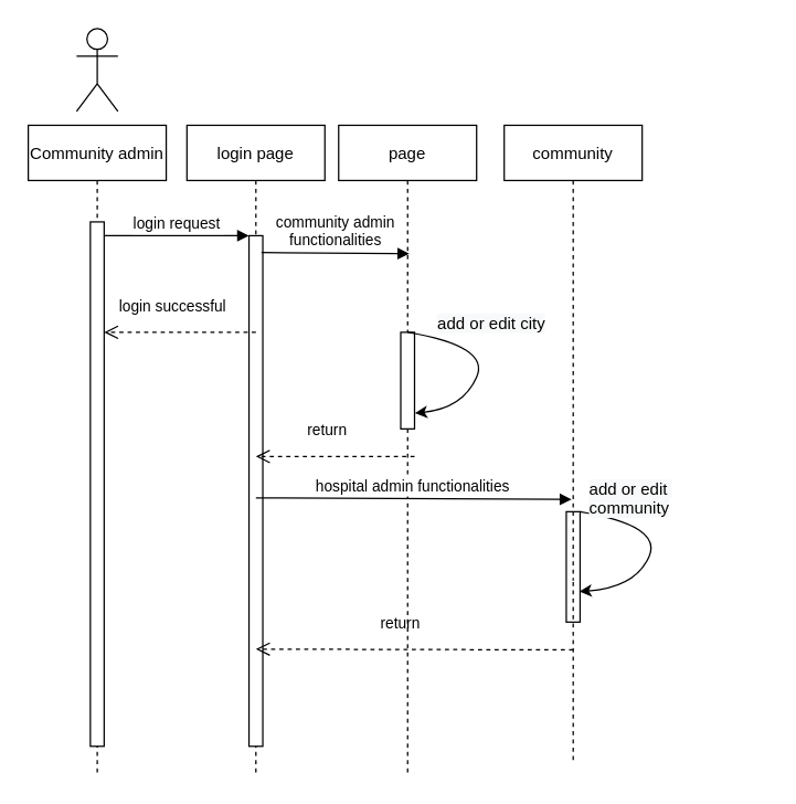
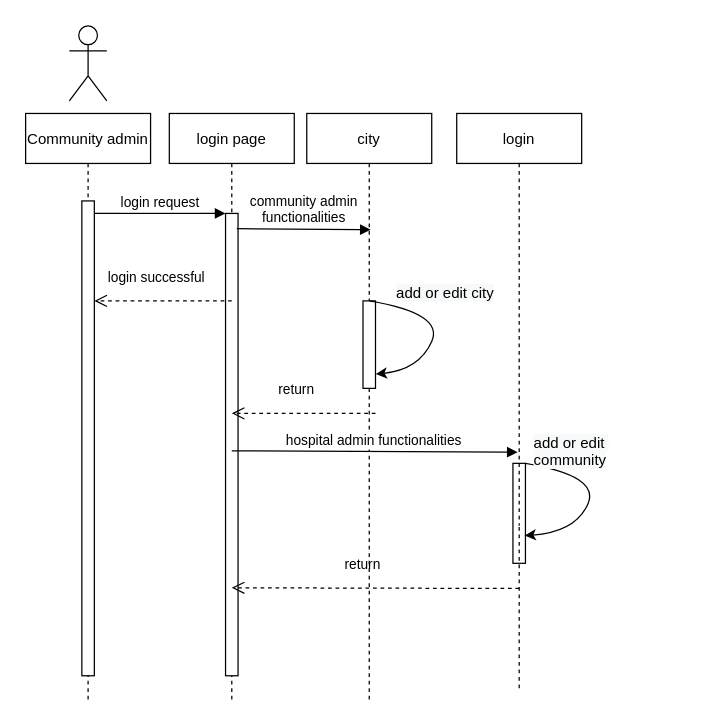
  <mxCell id="0" />
  <mxCell id="1" parent="0" />
  <mxCell id="2" value="Community admin" style="shape=umlLifeline;perimeter=lifelinePerimeter;container=1;collapsible=0;recursiveResize=0;rounded=0;shadow=0;strokeWidth=1;" parent="1" vertex="1"><mxGeometry x="20" y="90" width="100" height="470" as="geometry" /></mxCell>
  <mxCell id="3" value="" style="points=[];perimeter=orthogonalPerimeter;rounded=0;shadow=0;strokeWidth=1;" parent="2" vertex="1"><mxGeometry x="45" y="70" width="10" height="380" as="geometry" /></mxCell>
  <mxCell id="4" value="login page" style="shape=umlLifeline;perimeter=lifelinePerimeter;container=1;collapsible=0;recursiveResize=0;rounded=0;shadow=0;strokeWidth=1;" parent="1" vertex="1"><mxGeometry x="135" y="90" width="100" height="470" as="geometry" /></mxCell>
  <mxCell id="5" value="" style="points=[];perimeter=orthogonalPerimeter;rounded=0;shadow=0;strokeWidth=1;" parent="4" vertex="1"><mxGeometry x="45" y="80" width="10" height="370" as="geometry" /></mxCell>
  <mxCell id="6" value="return" style="verticalAlign=bottom;endArrow=open;dashed=1;endSize=8;shadow=0;strokeWidth=1;entryX=0.5;entryY=0.417;entryDx=0;entryDy=0;entryPerimeter=0;" edge="1" parent="4"><mxGeometry x="0.091" y="-10" relative="1" as="geometry"><mxPoint x="50" y="379.59" as="targetPoint" /><mxPoint x="280" y="380" as="sourcePoint" /><Array as="points"><mxPoint x="220" y="380" /></Array><mxPoint as="offset" /></mxGeometry></mxCell>
  <mxCell id="7" value="login successful" style="verticalAlign=bottom;endArrow=open;dashed=1;endSize=8;shadow=0;strokeWidth=1;" parent="1" target="3" edge="1"><mxGeometry x="0.091" y="-10" relative="1" as="geometry"><mxPoint x="75" y="210" as="targetPoint" /><mxPoint x="185" y="240" as="sourcePoint" /><Array as="points"><mxPoint x="125" y="240" /></Array><mxPoint as="offset" /></mxGeometry></mxCell>
  <mxCell id="8" value="login request" style="verticalAlign=bottom;endArrow=block;entryX=0;entryY=0;shadow=0;strokeWidth=1;" parent="1" source="3" target="5" edge="1"><mxGeometry relative="1" as="geometry"><mxPoint x="175" y="170" as="sourcePoint" /></mxGeometry></mxCell>
  <mxCell id="9" value="" style="shape=umlActor;verticalLabelPosition=bottom;verticalAlign=top;html=1;outlineConnect=0;" vertex="1" parent="1"><mxGeometry x="55" y="20" width="30" height="60" as="geometry" /></mxCell>
- <mxCell id="10" value="page" style="shape=umlLifeline;perimeter=lifelinePerimeter;container=1;collapsible=0;recursiveResize=0;rounded=0;shadow=0;strokeWidth=1;" vertex="1" parent="1"><mxGeometry x="245" y="90" width="100" height="470" as="geometry" /></mxCell>
+ <mxCell id="10" value="city" style="shape=umlLifeline;perimeter=lifelinePerimeter;container=1;collapsible=0;recursiveResize=0;rounded=0;shadow=0;strokeWidth=1;" vertex="1" parent="1"><mxGeometry x="245" y="90" width="100" height="470" as="geometry" /></mxCell>
  <mxCell id="11" value="" style="points=[];perimeter=orthogonalPerimeter;rounded=0;shadow=0;strokeWidth=1;" vertex="1" parent="10"><mxGeometry x="45" y="150" width="10" height="70" as="geometry" /></mxCell>
  <mxCell id="12" value="" style="points=[];perimeter=orthogonalPerimeter;rounded=0;shadow=0;strokeWidth=1;" vertex="1" parent="10"><mxGeometry x="165" y="280" width="10" height="80" as="geometry" /></mxCell>
  <mxCell id="13" value="return" style="verticalAlign=bottom;endArrow=open;dashed=1;endSize=8;shadow=0;strokeWidth=1;" edge="1" parent="10"><mxGeometry x="0.091" y="-10" relative="1" as="geometry"><mxPoint x="-60" y="240" as="targetPoint" /><mxPoint x="55" y="240" as="sourcePoint" /><Array as="points"><mxPoint x="-5" y="240" /></Array><mxPoint as="offset" /></mxGeometry></mxCell>
  <mxCell id="14" value="" style="curved=1;endArrow=classic;html=1;rounded=0;entryX=0.94;entryY=0.723;entryDx=0;entryDy=0;entryPerimeter=0;" edge="1" parent="10" target="12"><mxGeometry width="50" height="50" relative="1" as="geometry"><mxPoint x="175" y="280" as="sourcePoint" /><mxPoint x="180.2" y="338.59" as="targetPoint" /><Array as="points"><mxPoint x="235" y="290" /><mxPoint x="215" y="335" /></Array></mxGeometry></mxCell>
  <mxCell id="15" value="&lt;span style=&quot;color: rgb(0, 0, 0); font-family: Helvetica; font-size: 12px; font-style: normal; font-variant-ligatures: normal; font-variant-caps: normal; font-weight: 400; letter-spacing: normal; orphans: 2; text-align: center; text-indent: 0px; text-transform: none; widows: 2; word-spacing: 0px; -webkit-text-stroke-width: 0px; background-color: rgb(248, 249, 250); text-decoration-thickness: initial; text-decoration-style: initial; text-decoration-color: initial; float: none; display: inline !important;&quot;&gt;add or edit&amp;nbsp;&lt;br&gt;community&lt;br&gt;&lt;/span&gt;" style="text;whiteSpace=wrap;html=1;" vertex="1" parent="1"><mxGeometry x="425" y="340" width="130" height="40" as="geometry" /></mxCell>
  <mxCell id="16" value="&lt;span style=&quot;color: rgb(0, 0, 0); font-family: Helvetica; font-size: 12px; font-style: normal; font-variant-ligatures: normal; font-variant-caps: normal; font-weight: 400; letter-spacing: normal; orphans: 2; text-align: center; text-indent: 0px; text-transform: none; widows: 2; word-spacing: 0px; -webkit-text-stroke-width: 0px; background-color: rgb(248, 249, 250); text-decoration-thickness: initial; text-decoration-style: initial; text-decoration-color: initial; float: none; display: inline !important;&quot;&gt;add or edit city&lt;/span&gt;" style="text;whiteSpace=wrap;html=1;" vertex="1" parent="1"><mxGeometry x="315" y="220" width="110" height="40" as="geometry" /></mxCell>
- <mxCell id="17" value="community" style="shape=umlLifeline;perimeter=lifelinePerimeter;container=1;collapsible=0;recursiveResize=0;rounded=0;shadow=0;strokeWidth=1;" vertex="1" parent="1"><mxGeometry x="365" y="90" width="100" height="330" as="geometry" /></mxCell>
+ <mxCell id="17" value="login" style="shape=umlLifeline;perimeter=lifelinePerimeter;container=1;collapsible=0;recursiveResize=0;rounded=0;shadow=0;strokeWidth=1;" vertex="1" parent="1"><mxGeometry x="365" y="90" width="100" height="330" as="geometry" /></mxCell>
  <mxCell id="18" value="" style="endArrow=none;dashed=1;html=1;rounded=0;" edge="1" parent="1"><mxGeometry width="50" height="50" relative="1" as="geometry"><mxPoint x="415" y="550" as="sourcePoint" /><mxPoint x="415" y="420" as="targetPoint" /></mxGeometry></mxCell>
  <mxCell id="19" value="" style="curved=1;endArrow=classic;html=1;rounded=0;entryX=1.02;entryY=0.837;entryDx=0;entryDy=0;entryPerimeter=0;" edge="1" parent="1" target="11"><mxGeometry width="50" height="50" relative="1" as="geometry"><mxPoint x="295" y="240" as="sourcePoint" /><mxPoint x="295" y="300" as="targetPoint" /><Array as="points"><mxPoint x="355" y="250" /><mxPoint x="335" y="295" /></Array></mxGeometry></mxCell>
  <mxCell id="20" value="community admin&#10;functionalities" style="verticalAlign=bottom;endArrow=block;shadow=0;strokeWidth=1;exitX=0.9;exitY=0.033;exitDx=0;exitDy=0;exitPerimeter=0;entryX=0.512;entryY=0.198;entryDx=0;entryDy=0;entryPerimeter=0;" edge="1" parent="1" source="5" target="10"><mxGeometry relative="1" as="geometry"><mxPoint x="195" y="200" as="sourcePoint" /><mxPoint x="295" y="213" as="targetPoint" /></mxGeometry></mxCell>
  <mxCell id="21" value="hospital admin functionalities" style="verticalAlign=bottom;endArrow=block;entryX=0.488;entryY=0.488;shadow=0;strokeWidth=1;entryDx=0;entryDy=0;entryPerimeter=0;" edge="1" parent="1"><mxGeometry relative="1" as="geometry"><mxPoint x="185" y="360" as="sourcePoint" /><mxPoint x="413.8" y="361.04" as="targetPoint" /></mxGeometry></mxCell>
